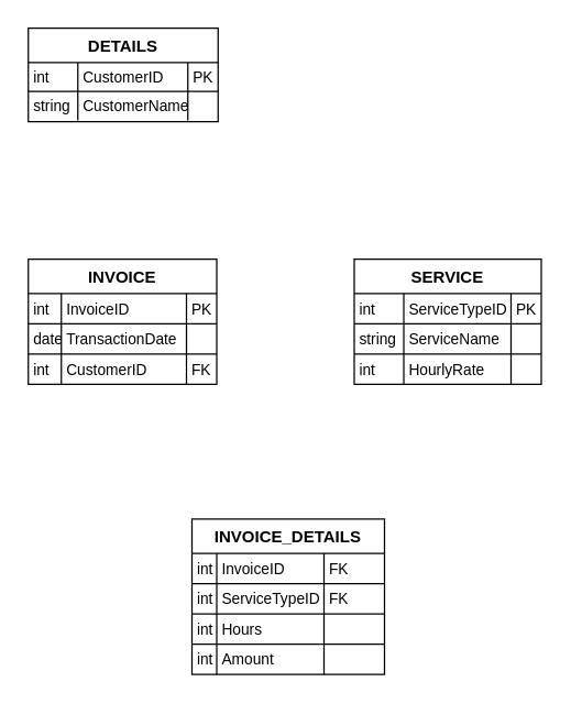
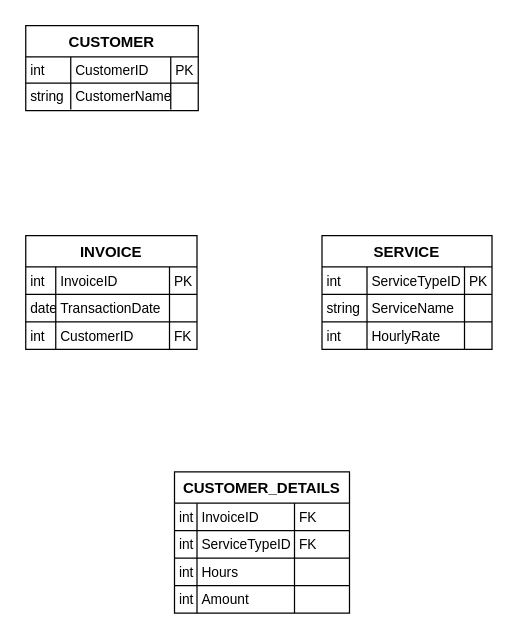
  <mxCell id="0" />
  <mxCell id="1" parent="0" />
- <mxCell id="2" value="DETAILS" style="shape=table;startSize=25;container=1;collapsible=0;childLayout=tableLayout;fixedRows=1;rowLines=1;fontStyle=1;align=center;resizeLast=1;" vertex="1" parent="1"><mxGeometry x="20" y="20" width="138" height="68" as="geometry" /></mxCell>
+ <mxCell id="2" value="CUSTOMER" style="shape=table;startSize=25;container=1;collapsible=0;childLayout=tableLayout;fixedRows=1;rowLines=1;fontStyle=1;align=center;resizeLast=1;" vertex="1" parent="1"><mxGeometry x="20" y="20" width="138" height="68" as="geometry" /></mxCell>
  <mxCell id="3" style="shape=tableRow;horizontal=0;startSize=0;swimlaneHead=0;swimlaneBody=0;fillColor=none;collapsible=0;dropTarget=0;points=[[0,0.5],[1,0.5]];portConstraint=eastwest;top=0;left=0;right=0;bottom=0;" vertex="1" parent="2"><mxGeometry y="25" width="138" height="21" as="geometry" /></mxCell>
  <mxCell id="4" value="int" style="shape=partialRectangle;connectable=0;fillColor=none;top=0;left=0;bottom=0;right=0;align=left;spacingLeft=2;overflow=hidden;fontSize=11;" vertex="1" parent="3"><mxGeometry width="36" height="21" as="geometry"><mxRectangle width="36" height="21" as="alternateBounds" /></mxGeometry></mxCell>
  <mxCell id="5" value="CustomerID" style="shape=partialRectangle;connectable=0;fillColor=none;top=0;left=0;bottom=0;right=0;align=left;spacingLeft=2;overflow=hidden;fontSize=11;" vertex="1" parent="3"><mxGeometry x="36" width="80" height="21" as="geometry"><mxRectangle width="80" height="21" as="alternateBounds" /></mxGeometry></mxCell>
  <mxCell id="6" value="PK" style="shape=partialRectangle;connectable=0;fillColor=none;top=0;left=0;bottom=0;right=0;align=left;spacingLeft=2;overflow=hidden;fontSize=11;" vertex="1" parent="3"><mxGeometry x="116" width="22" height="21" as="geometry"><mxRectangle width="22" height="21" as="alternateBounds" /></mxGeometry></mxCell>
  <mxCell id="7" style="shape=tableRow;horizontal=0;startSize=0;swimlaneHead=0;swimlaneBody=0;fillColor=none;collapsible=0;dropTarget=0;points=[[0,0.5],[1,0.5]];portConstraint=eastwest;top=0;left=0;right=0;bottom=0;" vertex="1" parent="2"><mxGeometry y="46" width="138" height="21" as="geometry" /></mxCell>
  <mxCell id="8" value="string" style="shape=partialRectangle;connectable=0;fillColor=none;top=0;left=0;bottom=0;right=0;align=left;spacingLeft=2;overflow=hidden;fontSize=11;" vertex="1" parent="7"><mxGeometry width="36" height="21" as="geometry"><mxRectangle width="36" height="21" as="alternateBounds" /></mxGeometry></mxCell>
  <mxCell id="9" value="CustomerName" style="shape=partialRectangle;connectable=0;fillColor=none;top=0;left=0;bottom=0;right=0;align=left;spacingLeft=2;overflow=hidden;fontSize=11;" vertex="1" parent="7"><mxGeometry x="36" width="80" height="21" as="geometry"><mxRectangle width="80" height="21" as="alternateBounds" /></mxGeometry></mxCell>
  <mxCell id="10" value="" style="shape=partialRectangle;connectable=0;fillColor=none;top=0;left=0;bottom=0;right=0;align=left;spacingLeft=2;overflow=hidden;fontSize=11;" vertex="1" parent="7"><mxGeometry x="116" width="22" height="21" as="geometry"><mxRectangle width="22" height="21" as="alternateBounds" /></mxGeometry></mxCell>
  <mxCell id="11" value="INVOICE" style="shape=table;startSize=25;container=1;collapsible=0;childLayout=tableLayout;fixedRows=1;rowLines=1;fontStyle=1;align=center;resizeLast=1;" vertex="1" parent="1"><mxGeometry x="20" y="188" width="137" height="91" as="geometry" /></mxCell>
  <mxCell id="12" style="shape=tableRow;horizontal=0;startSize=0;swimlaneHead=0;swimlaneBody=0;fillColor=none;collapsible=0;dropTarget=0;points=[[0,0.5],[1,0.5]];portConstraint=eastwest;top=0;left=0;right=0;bottom=0;" vertex="1" parent="11"><mxGeometry y="25" width="137" height="22" as="geometry" /></mxCell>
  <mxCell id="13" value="int" style="shape=partialRectangle;connectable=0;fillColor=none;top=0;left=0;bottom=0;right=0;align=left;spacingLeft=2;overflow=hidden;fontSize=11;" vertex="1" parent="12"><mxGeometry width="24" height="22" as="geometry"><mxRectangle width="24" height="22" as="alternateBounds" /></mxGeometry></mxCell>
  <mxCell id="14" value="InvoiceID" style="shape=partialRectangle;connectable=0;fillColor=none;top=0;left=0;bottom=0;right=0;align=left;spacingLeft=2;overflow=hidden;fontSize=11;" vertex="1" parent="12"><mxGeometry x="24" width="91" height="22" as="geometry"><mxRectangle width="91" height="22" as="alternateBounds" /></mxGeometry></mxCell>
  <mxCell id="15" value="PK" style="shape=partialRectangle;connectable=0;fillColor=none;top=0;left=0;bottom=0;right=0;align=left;spacingLeft=2;overflow=hidden;fontSize=11;" vertex="1" parent="12"><mxGeometry x="115" width="22" height="22" as="geometry"><mxRectangle width="22" height="22" as="alternateBounds" /></mxGeometry></mxCell>
  <mxCell id="16" style="shape=tableRow;horizontal=0;startSize=0;swimlaneHead=0;swimlaneBody=0;fillColor=none;collapsible=0;dropTarget=0;points=[[0,0.5],[1,0.5]];portConstraint=eastwest;top=0;left=0;right=0;bottom=0;" vertex="1" parent="11"><mxGeometry y="47" width="137" height="22" as="geometry" /></mxCell>
  <mxCell id="17" value="date" style="shape=partialRectangle;connectable=0;fillColor=none;top=0;left=0;bottom=0;right=0;align=left;spacingLeft=2;overflow=hidden;fontSize=11;" vertex="1" parent="16"><mxGeometry width="24" height="22" as="geometry"><mxRectangle width="24" height="22" as="alternateBounds" /></mxGeometry></mxCell>
  <mxCell id="18" value="TransactionDate" style="shape=partialRectangle;connectable=0;fillColor=none;top=0;left=0;bottom=0;right=0;align=left;spacingLeft=2;overflow=hidden;fontSize=11;" vertex="1" parent="16"><mxGeometry x="24" width="91" height="22" as="geometry"><mxRectangle width="91" height="22" as="alternateBounds" /></mxGeometry></mxCell>
  <mxCell id="19" value="" style="shape=partialRectangle;connectable=0;fillColor=none;top=0;left=0;bottom=0;right=0;align=left;spacingLeft=2;overflow=hidden;fontSize=11;" vertex="1" parent="16"><mxGeometry x="115" width="22" height="22" as="geometry"><mxRectangle width="22" height="22" as="alternateBounds" /></mxGeometry></mxCell>
  <mxCell id="20" style="shape=tableRow;horizontal=0;startSize=0;swimlaneHead=0;swimlaneBody=0;fillColor=none;collapsible=0;dropTarget=0;points=[[0,0.5],[1,0.5]];portConstraint=eastwest;top=0;left=0;right=0;bottom=0;" vertex="1" parent="11"><mxGeometry y="69" width="137" height="22" as="geometry" /></mxCell>
  <mxCell id="21" value="int" style="shape=partialRectangle;connectable=0;fillColor=none;top=0;left=0;bottom=0;right=0;align=left;spacingLeft=2;overflow=hidden;fontSize=11;" vertex="1" parent="20"><mxGeometry width="24" height="22" as="geometry"><mxRectangle width="24" height="22" as="alternateBounds" /></mxGeometry></mxCell>
  <mxCell id="22" value="CustomerID" style="shape=partialRectangle;connectable=0;fillColor=none;top=0;left=0;bottom=0;right=0;align=left;spacingLeft=2;overflow=hidden;fontSize=11;" vertex="1" parent="20"><mxGeometry x="24" width="91" height="22" as="geometry"><mxRectangle width="91" height="22" as="alternateBounds" /></mxGeometry></mxCell>
  <mxCell id="23" value="FK" style="shape=partialRectangle;connectable=0;fillColor=none;top=0;left=0;bottom=0;right=0;align=left;spacingLeft=2;overflow=hidden;fontSize=11;" vertex="1" parent="20"><mxGeometry x="115" width="22" height="22" as="geometry"><mxRectangle width="22" height="22" as="alternateBounds" /></mxGeometry></mxCell>
  <mxCell id="24" value="SERVICE" style="shape=table;startSize=25;container=1;collapsible=0;childLayout=tableLayout;fixedRows=1;rowLines=1;fontStyle=1;align=center;resizeLast=1;" vertex="1" parent="1"><mxGeometry x="257" y="188" width="136" height="91" as="geometry" /></mxCell>
  <mxCell id="25" style="shape=tableRow;horizontal=0;startSize=0;swimlaneHead=0;swimlaneBody=0;fillColor=none;collapsible=0;dropTarget=0;points=[[0,0.5],[1,0.5]];portConstraint=eastwest;top=0;left=0;right=0;bottom=0;" vertex="1" parent="24"><mxGeometry y="25" width="136" height="22" as="geometry" /></mxCell>
  <mxCell id="26" value="int" style="shape=partialRectangle;connectable=0;fillColor=none;top=0;left=0;bottom=0;right=0;align=left;spacingLeft=2;overflow=hidden;fontSize=11;" vertex="1" parent="25"><mxGeometry width="36" height="22" as="geometry"><mxRectangle width="36" height="22" as="alternateBounds" /></mxGeometry></mxCell>
  <mxCell id="27" value="ServiceTypeID" style="shape=partialRectangle;connectable=0;fillColor=none;top=0;left=0;bottom=0;right=0;align=left;spacingLeft=2;overflow=hidden;fontSize=11;" vertex="1" parent="25"><mxGeometry x="36" width="78" height="22" as="geometry"><mxRectangle width="78" height="22" as="alternateBounds" /></mxGeometry></mxCell>
  <mxCell id="28" value="PK" style="shape=partialRectangle;connectable=0;fillColor=none;top=0;left=0;bottom=0;right=0;align=left;spacingLeft=2;overflow=hidden;fontSize=11;" vertex="1" parent="25"><mxGeometry x="114" width="22" height="22" as="geometry"><mxRectangle width="22" height="22" as="alternateBounds" /></mxGeometry></mxCell>
  <mxCell id="29" style="shape=tableRow;horizontal=0;startSize=0;swimlaneHead=0;swimlaneBody=0;fillColor=none;collapsible=0;dropTarget=0;points=[[0,0.5],[1,0.5]];portConstraint=eastwest;top=0;left=0;right=0;bottom=0;" vertex="1" parent="24"><mxGeometry y="47" width="136" height="22" as="geometry" /></mxCell>
  <mxCell id="30" value="string" style="shape=partialRectangle;connectable=0;fillColor=none;top=0;left=0;bottom=0;right=0;align=left;spacingLeft=2;overflow=hidden;fontSize=11;" vertex="1" parent="29"><mxGeometry width="36" height="22" as="geometry"><mxRectangle width="36" height="22" as="alternateBounds" /></mxGeometry></mxCell>
  <mxCell id="31" value="ServiceName" style="shape=partialRectangle;connectable=0;fillColor=none;top=0;left=0;bottom=0;right=0;align=left;spacingLeft=2;overflow=hidden;fontSize=11;" vertex="1" parent="29"><mxGeometry x="36" width="78" height="22" as="geometry"><mxRectangle width="78" height="22" as="alternateBounds" /></mxGeometry></mxCell>
  <mxCell id="32" value="" style="shape=partialRectangle;connectable=0;fillColor=none;top=0;left=0;bottom=0;right=0;align=left;spacingLeft=2;overflow=hidden;fontSize=11;" vertex="1" parent="29"><mxGeometry x="114" width="22" height="22" as="geometry"><mxRectangle width="22" height="22" as="alternateBounds" /></mxGeometry></mxCell>
  <mxCell id="33" style="shape=tableRow;horizontal=0;startSize=0;swimlaneHead=0;swimlaneBody=0;fillColor=none;collapsible=0;dropTarget=0;points=[[0,0.5],[1,0.5]];portConstraint=eastwest;top=0;left=0;right=0;bottom=0;" vertex="1" parent="24"><mxGeometry y="69" width="136" height="22" as="geometry" /></mxCell>
  <mxCell id="34" value="int" style="shape=partialRectangle;connectable=0;fillColor=none;top=0;left=0;bottom=0;right=0;align=left;spacingLeft=2;overflow=hidden;fontSize=11;" vertex="1" parent="33"><mxGeometry width="36" height="22" as="geometry"><mxRectangle width="36" height="22" as="alternateBounds" /></mxGeometry></mxCell>
  <mxCell id="35" value="HourlyRate" style="shape=partialRectangle;connectable=0;fillColor=none;top=0;left=0;bottom=0;right=0;align=left;spacingLeft=2;overflow=hidden;fontSize=11;" vertex="1" parent="33"><mxGeometry x="36" width="78" height="22" as="geometry"><mxRectangle width="78" height="22" as="alternateBounds" /></mxGeometry></mxCell>
  <mxCell id="36" value="" style="shape=partialRectangle;connectable=0;fillColor=none;top=0;left=0;bottom=0;right=0;align=left;spacingLeft=2;overflow=hidden;fontSize=11;" vertex="1" parent="33"><mxGeometry x="114" width="22" height="22" as="geometry"><mxRectangle width="22" height="22" as="alternateBounds" /></mxGeometry></mxCell>
- <mxCell id="37" value="INVOICE_DETAILS" style="shape=table;startSize=25;container=1;collapsible=0;childLayout=tableLayout;fixedRows=1;rowLines=1;fontStyle=1;align=center;resizeLast=1;" vertex="1" parent="1"><mxGeometry x="139" y="377" width="140" height="113" as="geometry" /></mxCell>
+ <mxCell id="37" value="CUSTOMER_DETAILS" style="shape=table;startSize=25;container=1;collapsible=0;childLayout=tableLayout;fixedRows=1;rowLines=1;fontStyle=1;align=center;resizeLast=1;" vertex="1" parent="1"><mxGeometry x="139" y="377" width="140" height="113" as="geometry" /></mxCell>
  <mxCell id="38" style="shape=tableRow;horizontal=0;startSize=0;swimlaneHead=0;swimlaneBody=0;fillColor=none;collapsible=0;dropTarget=0;points=[[0,0.5],[1,0.5]];portConstraint=eastwest;top=0;left=0;right=0;bottom=0;" vertex="1" parent="37"><mxGeometry y="25" width="140" height="22" as="geometry" /></mxCell>
  <mxCell id="39" value="int" style="shape=partialRectangle;connectable=0;fillColor=none;top=0;left=0;bottom=0;right=0;align=left;spacingLeft=2;overflow=hidden;fontSize=11;" vertex="1" parent="38"><mxGeometry width="18" height="22" as="geometry"><mxRectangle width="18" height="22" as="alternateBounds" /></mxGeometry></mxCell>
  <mxCell id="40" value="InvoiceID" style="shape=partialRectangle;connectable=0;fillColor=none;top=0;left=0;bottom=0;right=0;align=left;spacingLeft=2;overflow=hidden;fontSize=11;" vertex="1" parent="38"><mxGeometry x="18" width="78" height="22" as="geometry"><mxRectangle width="78" height="22" as="alternateBounds" /></mxGeometry></mxCell>
  <mxCell id="41" value="FK" style="shape=partialRectangle;connectable=0;fillColor=none;top=0;left=0;bottom=0;right=0;align=left;spacingLeft=2;overflow=hidden;fontSize=11;" vertex="1" parent="38"><mxGeometry x="96" width="44" height="22" as="geometry"><mxRectangle width="44" height="22" as="alternateBounds" /></mxGeometry></mxCell>
  <mxCell id="42" style="shape=tableRow;horizontal=0;startSize=0;swimlaneHead=0;swimlaneBody=0;fillColor=none;collapsible=0;dropTarget=0;points=[[0,0.5],[1,0.5]];portConstraint=eastwest;top=0;left=0;right=0;bottom=0;" vertex="1" parent="37"><mxGeometry y="47" width="140" height="22" as="geometry" /></mxCell>
  <mxCell id="43" value="int" style="shape=partialRectangle;connectable=0;fillColor=none;top=0;left=0;bottom=0;right=0;align=left;spacingLeft=2;overflow=hidden;fontSize=11;" vertex="1" parent="42"><mxGeometry width="18" height="22" as="geometry"><mxRectangle width="18" height="22" as="alternateBounds" /></mxGeometry></mxCell>
  <mxCell id="44" value="ServiceTypeID" style="shape=partialRectangle;connectable=0;fillColor=none;top=0;left=0;bottom=0;right=0;align=left;spacingLeft=2;overflow=hidden;fontSize=11;" vertex="1" parent="42"><mxGeometry x="18" width="78" height="22" as="geometry"><mxRectangle width="78" height="22" as="alternateBounds" /></mxGeometry></mxCell>
  <mxCell id="45" value="FK" style="shape=partialRectangle;connectable=0;fillColor=none;top=0;left=0;bottom=0;right=0;align=left;spacingLeft=2;overflow=hidden;fontSize=11;" vertex="1" parent="42"><mxGeometry x="96" width="44" height="22" as="geometry"><mxRectangle width="44" height="22" as="alternateBounds" /></mxGeometry></mxCell>
  <mxCell id="46" style="shape=tableRow;horizontal=0;startSize=0;swimlaneHead=0;swimlaneBody=0;fillColor=none;collapsible=0;dropTarget=0;points=[[0,0.5],[1,0.5]];portConstraint=eastwest;top=0;left=0;right=0;bottom=0;" vertex="1" parent="37"><mxGeometry y="69" width="140" height="22" as="geometry" /></mxCell>
  <mxCell id="47" value="int" style="shape=partialRectangle;connectable=0;fillColor=none;top=0;left=0;bottom=0;right=0;align=left;spacingLeft=2;overflow=hidden;fontSize=11;" vertex="1" parent="46"><mxGeometry width="18" height="22" as="geometry"><mxRectangle width="18" height="22" as="alternateBounds" /></mxGeometry></mxCell>
  <mxCell id="48" value="Hours" style="shape=partialRectangle;connectable=0;fillColor=none;top=0;left=0;bottom=0;right=0;align=left;spacingLeft=2;overflow=hidden;fontSize=11;" vertex="1" parent="46"><mxGeometry x="18" width="78" height="22" as="geometry"><mxRectangle width="78" height="22" as="alternateBounds" /></mxGeometry></mxCell>
  <mxCell id="49" value="" style="shape=partialRectangle;connectable=0;fillColor=none;top=0;left=0;bottom=0;right=0;align=left;spacingLeft=2;overflow=hidden;fontSize=11;" vertex="1" parent="46"><mxGeometry x="96" width="44" height="22" as="geometry"><mxRectangle width="44" height="22" as="alternateBounds" /></mxGeometry></mxCell>
  <mxCell id="50" style="shape=tableRow;horizontal=0;startSize=0;swimlaneHead=0;swimlaneBody=0;fillColor=none;collapsible=0;dropTarget=0;points=[[0,0.5],[1,0.5]];portConstraint=eastwest;top=0;left=0;right=0;bottom=0;" vertex="1" parent="37"><mxGeometry y="91" width="140" height="22" as="geometry" /></mxCell>
  <mxCell id="51" value="int" style="shape=partialRectangle;connectable=0;fillColor=none;top=0;left=0;bottom=0;right=0;align=left;spacingLeft=2;overflow=hidden;fontSize=11;" vertex="1" parent="50"><mxGeometry width="18" height="22" as="geometry"><mxRectangle width="18" height="22" as="alternateBounds" /></mxGeometry></mxCell>
  <mxCell id="52" value="Amount" style="shape=partialRectangle;connectable=0;fillColor=none;top=0;left=0;bottom=0;right=0;align=left;spacingLeft=2;overflow=hidden;fontSize=11;" vertex="1" parent="50"><mxGeometry x="18" width="78" height="22" as="geometry"><mxRectangle width="78" height="22" as="alternateBounds" /></mxGeometry></mxCell>
  <mxCell id="53" value="" style="shape=partialRectangle;connectable=0;fillColor=none;top=0;left=0;bottom=0;right=0;align=left;spacingLeft=2;overflow=hidden;fontSize=11;" vertex="1" parent="50"><mxGeometry x="96" width="44" height="22" as="geometry"><mxRectangle width="44" height="22" as="alternateBounds" /></mxGeometry></mxCell>
